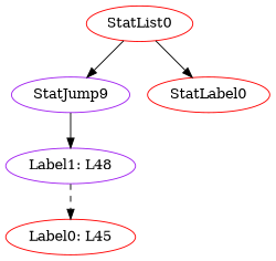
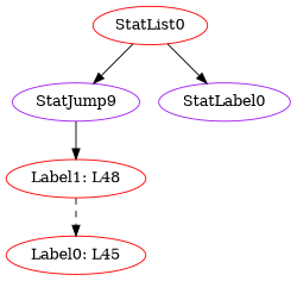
  digraph {
    ordering=out
    node [color=purple]
    edge [style=solid]
    n1 [label=StatJump9]
-   "Label1: L48"
+   "Label1: L48" [color=red]
    "Label0: L45" [color=red]
    StatList0 [color=red]
-   StatLabel0 [color=red]
+   StatLabel0
    n1 -> "Label1: L48"
    "Label1: L48" -> "Label0: L45" [style=dashed]
    StatList0 -> n1
    StatList0 -> StatLabel0
  }
